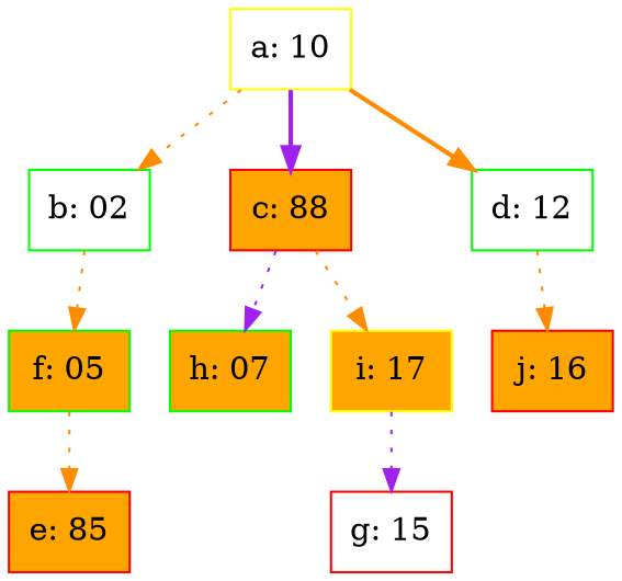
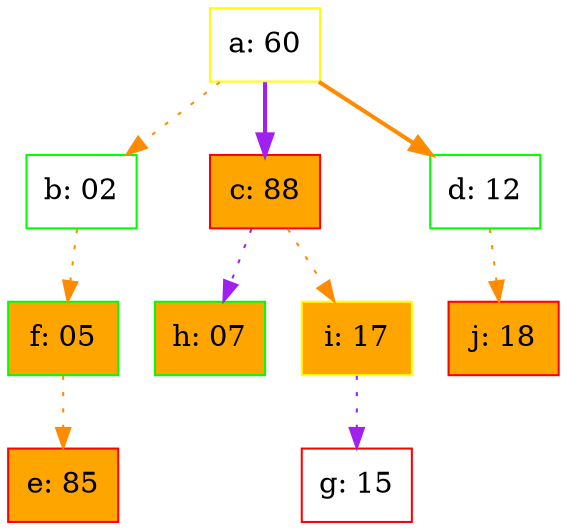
  digraph {
    node [color=green fillcolor=orange shape=box style=filled]
    edge [color=darkorange style=dotted]
-   n1 [color=yellow fillcolor=white label="a: 10"]
+   n1 [color=yellow fillcolor=white label="a: 60"]
    n2 [fillcolor=white label="b: 02"]
    n3 [color=red label="c: 88"]
    n4 [fillcolor=white label="d: 12"]
    n5 [label="f: 05"]
    n6 [label="h: 07"]
    n7 [color=yellow label="i: 17"]
-   n8 [color=red label="j: 16"]
+   n8 [color=red label="j: 18"]
    n9 [color=red label="e: 85"]
    n10 [color=red fillcolor=white label="g: 15"]
    n1 -> n2
    n1 -> n3 [color=purple style=bold]
    n1 -> n4 [style=bold]
    n2 -> n5
    n3 -> n6 [color=purple]
    n3 -> n7
    n4 -> n8
    n5 -> n9
    n7 -> n10 [color=purple]
  }
